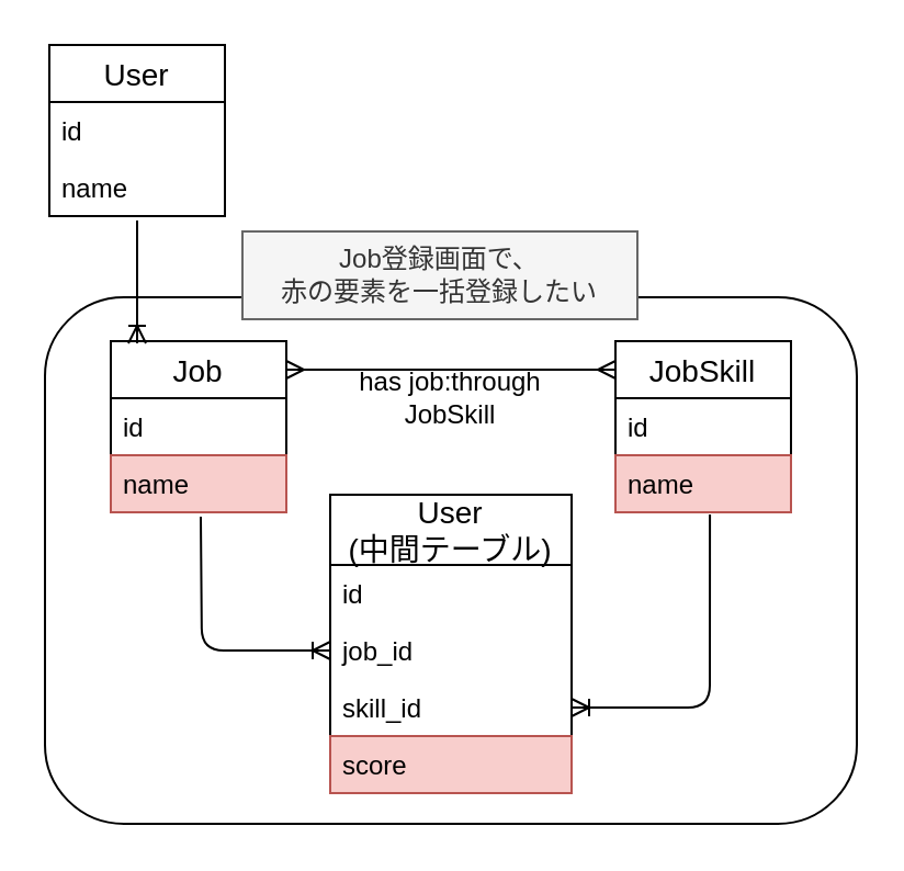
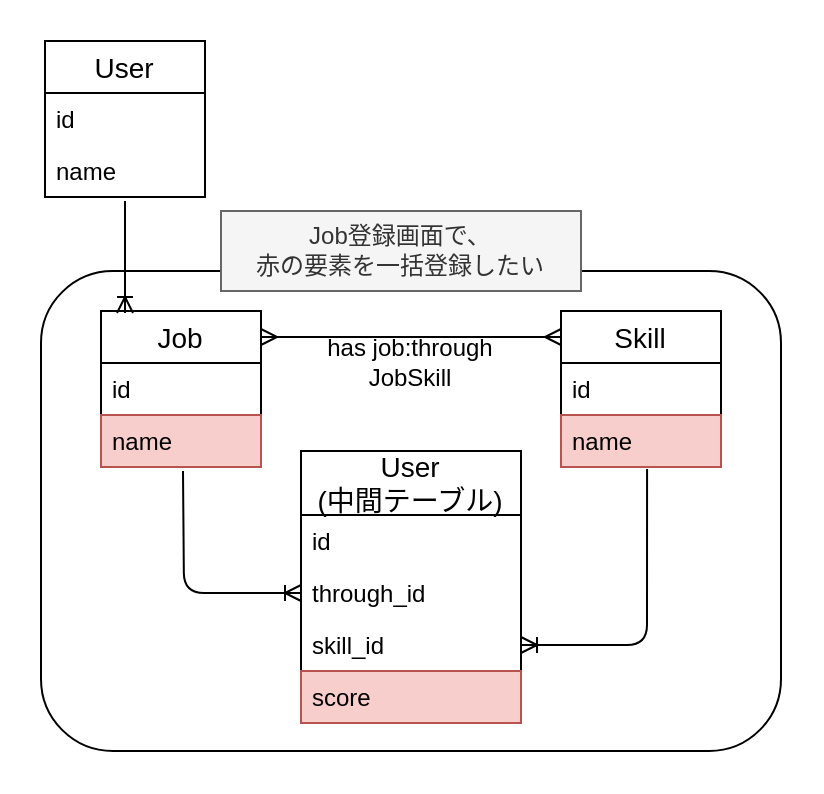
  <mxCell id="0" />
  <mxCell id="1" parent="0" />
  <mxCell id="2" value="" style="rounded=1;whiteSpace=wrap;html=1;" vertex="1" parent="1"><mxGeometry x="20" y="135" width="370" height="240" as="geometry" /></mxCell>
  <mxCell id="3" value="Job" style="swimlane;fontStyle=0;childLayout=stackLayout;horizontal=1;startSize=26;horizontalStack=0;resizeParent=1;resizeParentMax=0;resizeLast=0;collapsible=1;marginBottom=0;align=center;fontSize=14;" parent="1" vertex="1"><mxGeometry x="50" y="155" width="80" height="78" as="geometry" /></mxCell>
  <mxCell id="4" value="id" style="text;strokeColor=none;fillColor=none;spacingLeft=4;spacingRight=4;overflow=hidden;rotatable=0;points=[[0,0.5],[1,0.5]];portConstraint=eastwest;fontSize=12;" parent="3" vertex="1"><mxGeometry y="26" width="80" height="26" as="geometry" /></mxCell>
  <mxCell id="5" value="name" style="text;strokeColor=#b85450;fillColor=#f8cecc;spacingLeft=4;spacingRight=4;overflow=hidden;rotatable=0;points=[[0,0.5],[1,0.5]];portConstraint=eastwest;fontSize=12;" parent="3" vertex="1"><mxGeometry y="52" width="80" height="26" as="geometry" /></mxCell>
  <mxCell id="6" value="has job:through&lt;br&gt;JobSkill" style="text;html=1;strokeColor=none;fillColor=none;align=center;verticalAlign=middle;whiteSpace=wrap;rounded=0;" parent="1" vertex="1"><mxGeometry x="140" y="171" width="130" height="20" as="geometry" /></mxCell>
  <mxCell id="7" value="" style="edgeStyle=entityRelationEdgeStyle;fontSize=12;html=1;endArrow=ERmany;startArrow=ERmany;entryX=0;entryY=0.5;entryDx=0;entryDy=0;" edge="1" parent="1"><mxGeometry width="100" height="100" relative="1" as="geometry"><mxPoint x="130" y="168" as="sourcePoint" /><mxPoint x="280" y="168" as="targetPoint" /></mxGeometry></mxCell>
  <mxCell id="8" value="" style="fontSize=12;html=1;endArrow=ERoneToMany;exitX=0.5;exitY=1.077;exitDx=0;exitDy=0;exitPerimeter=0;entryX=0.15;entryY=0.013;entryDx=0;entryDy=0;entryPerimeter=0;" edge="1" parent="1" source="14" target="3"><mxGeometry width="100" height="100" relative="1" as="geometry"><mxPoint x="160" y="245" as="sourcePoint" /><mxPoint x="260" y="145" as="targetPoint" /></mxGeometry></mxCell>
  <mxCell id="9" value="" style="fontSize=12;html=1;endArrow=ERoneToMany;entryX=0;entryY=0.5;entryDx=0;entryDy=0;edgeStyle=orthogonalEdgeStyle;" edge="1" parent="1" target="20"><mxGeometry width="100" height="100" relative="1" as="geometry"><mxPoint x="91" y="235" as="sourcePoint" /><mxPoint x="100" y="165" as="targetPoint" /></mxGeometry></mxCell>
  <mxCell id="10" value="" style="fontSize=12;html=1;endArrow=ERoneToMany;entryX=1;entryY=0.5;entryDx=0;entryDy=0;edgeStyle=orthogonalEdgeStyle;exitX=0.538;exitY=1.038;exitDx=0;exitDy=0;exitPerimeter=0;" edge="1" parent="1" source="17" target="21"><mxGeometry width="100" height="100" relative="1" as="geometry"><mxPoint x="101" y="245" as="sourcePoint" /><mxPoint x="170" y="350" as="targetPoint" /></mxGeometry></mxCell>
  <mxCell id="11" value="Job登録画面で、&lt;br&gt;赤の要素を一括登録したい" style="text;html=1;align=center;verticalAlign=middle;whiteSpace=wrap;rounded=0;fillColor=#f5f5f5;strokeColor=#666666;fontColor=#333333;" vertex="1" parent="1"><mxGeometry x="110" y="105" width="180" height="40" as="geometry" /></mxCell>
  <mxCell id="12" value="User" style="swimlane;fontStyle=0;childLayout=stackLayout;horizontal=1;startSize=26;horizontalStack=0;resizeParent=1;resizeParentMax=0;resizeLast=0;collapsible=1;marginBottom=0;align=center;fontSize=14;" parent="1" vertex="1"><mxGeometry x="22" y="20" width="80" height="78" as="geometry" /></mxCell>
  <mxCell id="13" value="id" style="text;strokeColor=none;fillColor=none;spacingLeft=4;spacingRight=4;overflow=hidden;rotatable=0;points=[[0,0.5],[1,0.5]];portConstraint=eastwest;fontSize=12;" parent="12" vertex="1"><mxGeometry y="26" width="80" height="26" as="geometry" /></mxCell>
  <mxCell id="14" value="name" style="text;strokeColor=none;fillColor=none;spacingLeft=4;spacingRight=4;overflow=hidden;rotatable=0;points=[[0,0.5],[1,0.5]];portConstraint=eastwest;fontSize=12;" parent="12" vertex="1"><mxGeometry y="52" width="80" height="26" as="geometry" /></mxCell>
- <mxCell id="15" value="JobSkill" style="swimlane;fontStyle=0;childLayout=stackLayout;horizontal=1;startSize=26;horizontalStack=0;resizeParent=1;resizeParentMax=0;resizeLast=0;collapsible=1;marginBottom=0;align=center;fontSize=14;" parent="1" vertex="1"><mxGeometry x="280" y="155" width="80" height="78" as="geometry" /></mxCell>
+ <mxCell id="15" value="Skill" style="swimlane;fontStyle=0;childLayout=stackLayout;horizontal=1;startSize=26;horizontalStack=0;resizeParent=1;resizeParentMax=0;resizeLast=0;collapsible=1;marginBottom=0;align=center;fontSize=14;" parent="1" vertex="1"><mxGeometry x="280" y="155" width="80" height="78" as="geometry" /></mxCell>
  <mxCell id="16" value="id" style="text;strokeColor=none;fillColor=none;spacingLeft=4;spacingRight=4;overflow=hidden;rotatable=0;points=[[0,0.5],[1,0.5]];portConstraint=eastwest;fontSize=12;" parent="15" vertex="1"><mxGeometry y="26" width="80" height="26" as="geometry" /></mxCell>
  <mxCell id="17" value="name" style="text;strokeColor=#b85450;fillColor=#f8cecc;spacingLeft=4;spacingRight=4;overflow=hidden;rotatable=0;points=[[0,0.5],[1,0.5]];portConstraint=eastwest;fontSize=12;" parent="15" vertex="1"><mxGeometry y="52" width="80" height="26" as="geometry" /></mxCell>
  <mxCell id="18" value="User&#10;(中間テーブル)" style="swimlane;fontStyle=0;childLayout=stackLayout;horizontal=1;startSize=32;horizontalStack=0;resizeParent=1;resizeParentMax=0;resizeLast=0;collapsible=1;marginBottom=0;align=center;fontSize=14;" parent="1" vertex="1"><mxGeometry x="150" y="225" width="110" height="136" as="geometry" /></mxCell>
  <mxCell id="19" value="id" style="text;strokeColor=none;fillColor=none;spacingLeft=4;spacingRight=4;overflow=hidden;rotatable=0;points=[[0,0.5],[1,0.5]];portConstraint=eastwest;fontSize=12;" parent="18" vertex="1"><mxGeometry y="32" width="110" height="26" as="geometry" /></mxCell>
- <mxCell id="20" value="job_id" style="text;strokeColor=none;fillColor=none;spacingLeft=4;spacingRight=4;overflow=hidden;rotatable=0;points=[[0,0.5],[1,0.5]];portConstraint=eastwest;fontSize=12;" parent="18" vertex="1"><mxGeometry y="58" width="110" height="26" as="geometry" /></mxCell>
+ <mxCell id="20" value="through_id" style="text;strokeColor=none;fillColor=none;spacingLeft=4;spacingRight=4;overflow=hidden;rotatable=0;points=[[0,0.5],[1,0.5]];portConstraint=eastwest;fontSize=12;" parent="18" vertex="1"><mxGeometry y="58" width="110" height="26" as="geometry" /></mxCell>
  <mxCell id="21" value="skill_id" style="text;strokeColor=none;fillColor=none;spacingLeft=4;spacingRight=4;overflow=hidden;rotatable=0;points=[[0,0.5],[1,0.5]];portConstraint=eastwest;fontSize=12;" parent="18" vertex="1"><mxGeometry y="84" width="110" height="26" as="geometry" /></mxCell>
  <mxCell id="22" value="score" style="text;strokeColor=#b85450;fillColor=#f8cecc;spacingLeft=4;spacingRight=4;overflow=hidden;rotatable=0;points=[[0,0.5],[1,0.5]];portConstraint=eastwest;fontSize=12;" parent="18" vertex="1"><mxGeometry y="110" width="110" height="26" as="geometry" /></mxCell>
